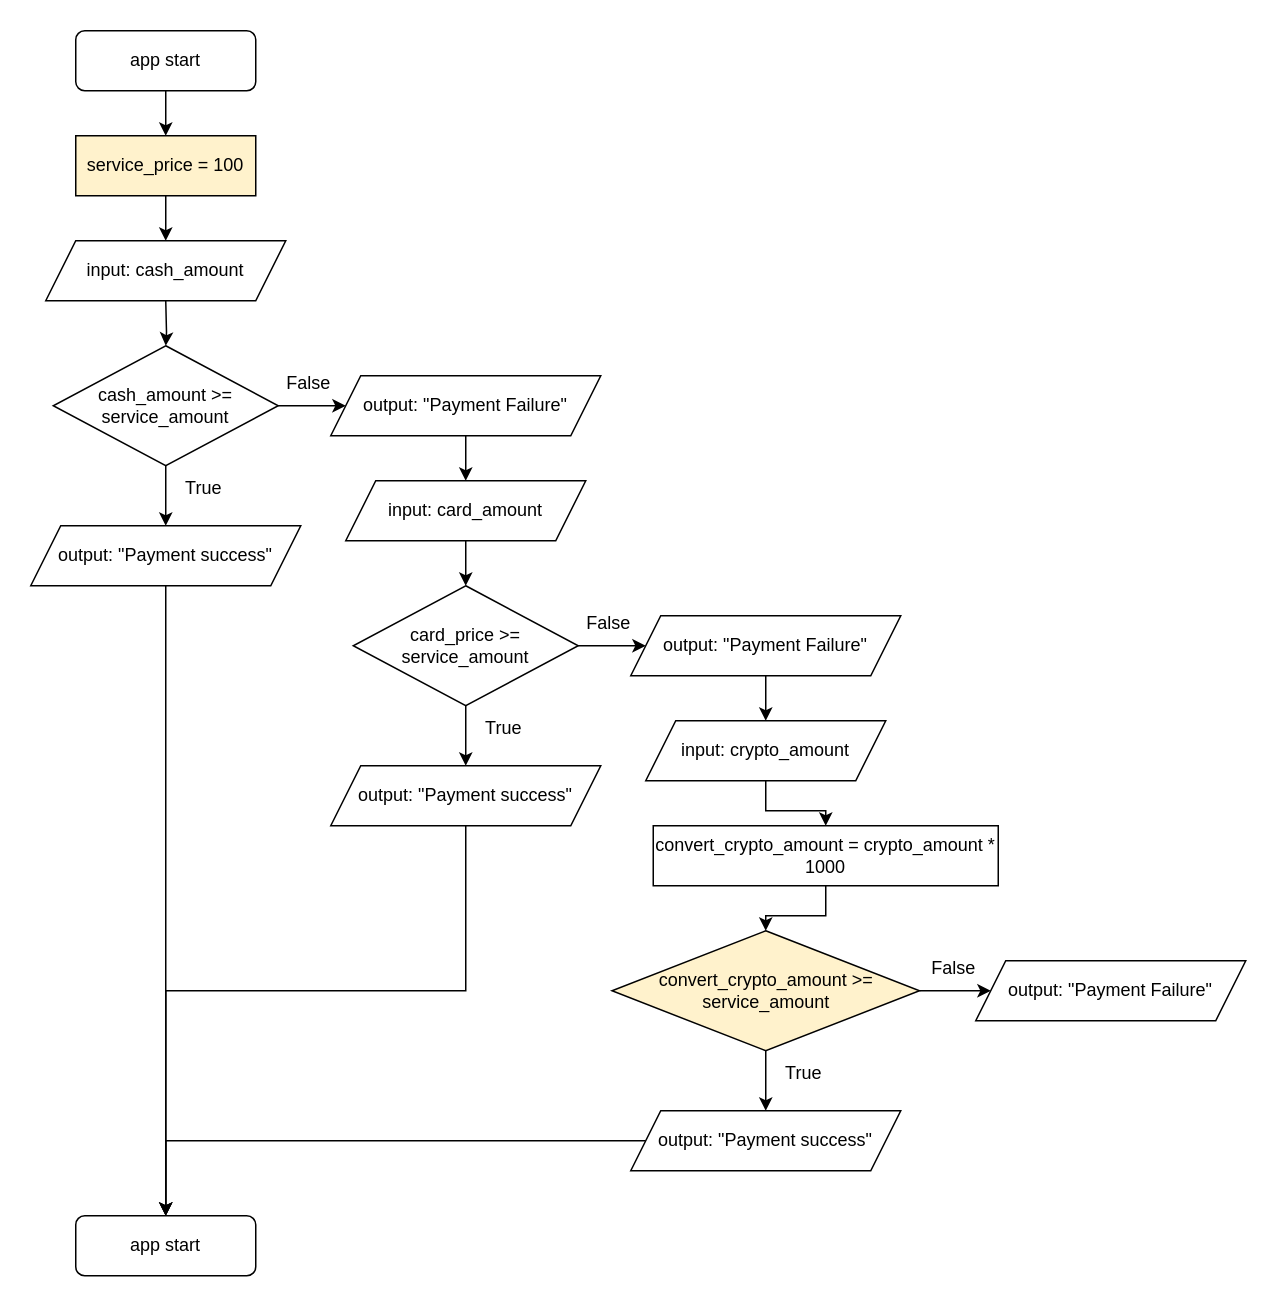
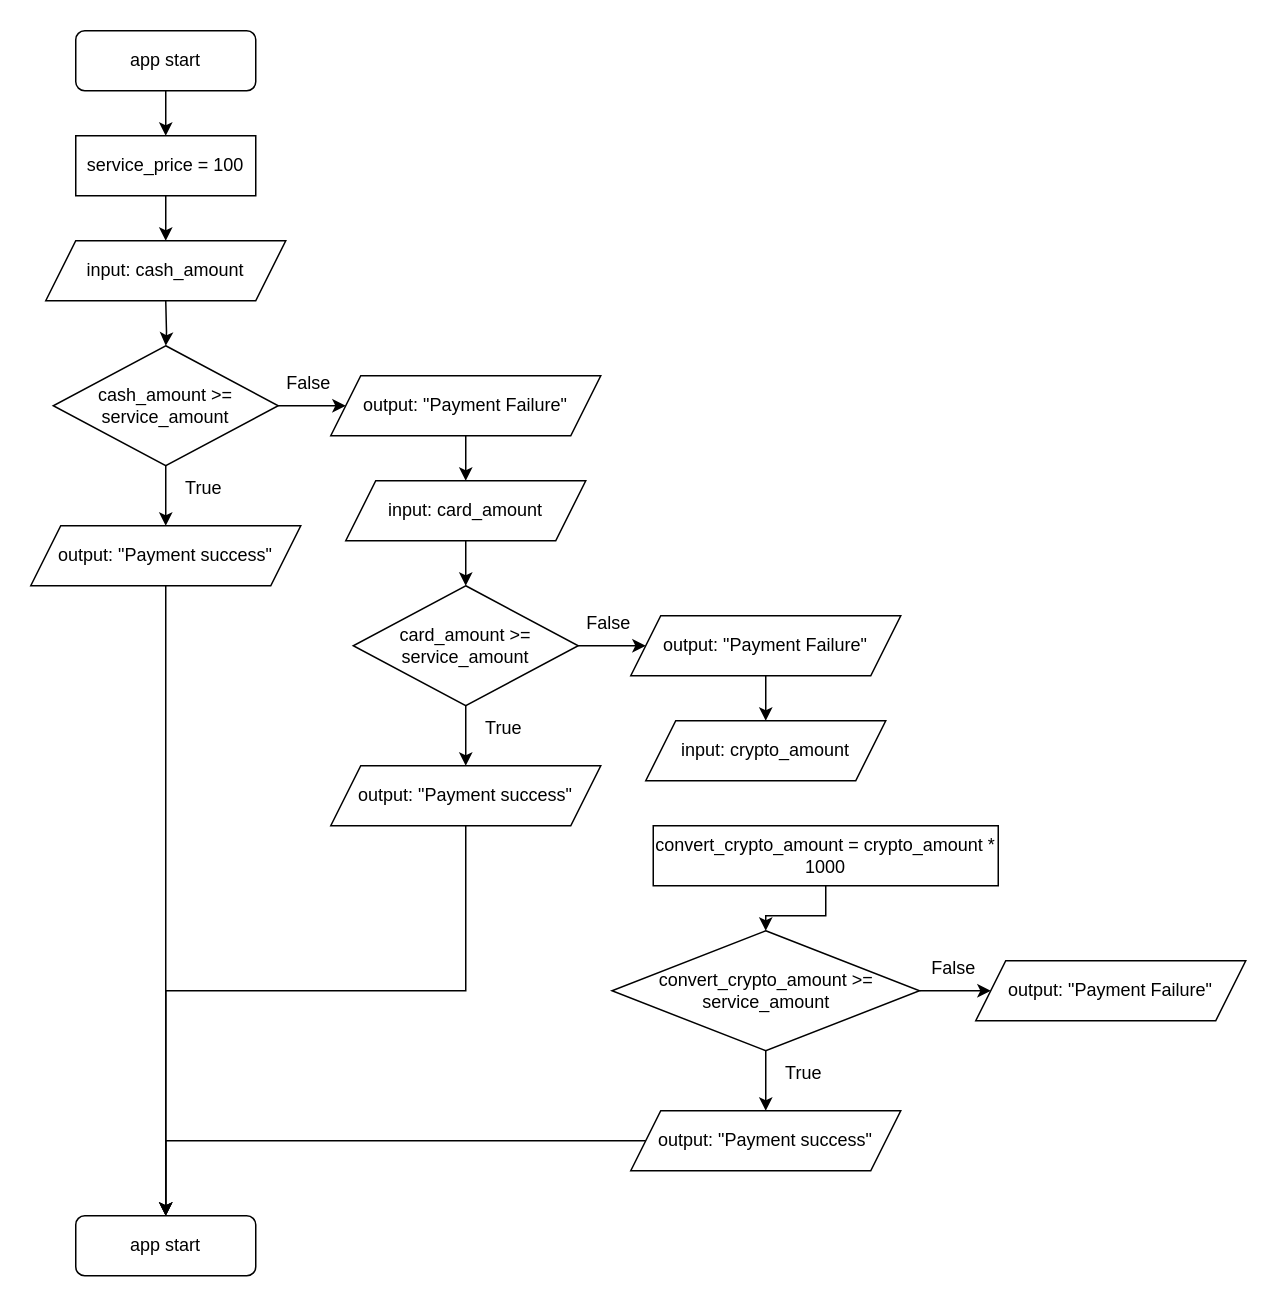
  <mxCell id="0" />
  <mxCell id="1" parent="0" />
  <mxCell id="2" value="" style="edgeStyle=orthogonalEdgeStyle;rounded=0;orthogonalLoop=1;jettySize=auto;html=1;" edge="1" parent="1" source="3" target="6"><mxGeometry relative="1" as="geometry" /></mxCell>
  <mxCell id="3" value="app start" style="rounded=1;whiteSpace=wrap;html=1;" vertex="1" parent="1"><mxGeometry x="50" y="20" width="120" height="40" as="geometry" /></mxCell>
  <mxCell id="4" value="" style="edgeStyle=orthogonalEdgeStyle;rounded=0;orthogonalLoop=1;jettySize=auto;html=1;" edge="1" parent="1" target="9"><mxGeometry relative="1" as="geometry"><mxPoint x="110" y="200" as="sourcePoint" /></mxGeometry></mxCell>
  <mxCell id="5" value="" style="edgeStyle=orthogonalEdgeStyle;rounded=0;orthogonalLoop=1;jettySize=auto;html=1;" edge="1" parent="1" source="6"><mxGeometry relative="1" as="geometry"><mxPoint x="110" y="160" as="targetPoint" /></mxGeometry></mxCell>
- <mxCell id="6" value="service_price = 100" style="rounded=0;whiteSpace=wrap;html=1;fillColor=#fff2cc;" vertex="1" parent="1"><mxGeometry x="50" y="90" width="120" height="40" as="geometry" /></mxCell>
+ <mxCell id="6" value="service_price = 100" style="rounded=0;whiteSpace=wrap;html=1;" vertex="1" parent="1"><mxGeometry x="50" y="90" width="120" height="40" as="geometry" /></mxCell>
  <mxCell id="7" value="" style="edgeStyle=orthogonalEdgeStyle;rounded=0;orthogonalLoop=1;jettySize=auto;html=1;" edge="1" parent="1" source="9" target="12"><mxGeometry relative="1" as="geometry" /></mxCell>
  <mxCell id="8" value="" style="edgeStyle=orthogonalEdgeStyle;rounded=0;orthogonalLoop=1;jettySize=auto;html=1;" edge="1" parent="1" source="9" target="15"><mxGeometry relative="1" as="geometry" /></mxCell>
  <mxCell id="9" value="cash_amount &amp;gt;= service_amount" style="rhombus;whiteSpace=wrap;html=1;" vertex="1" parent="1"><mxGeometry x="35" y="230" width="150" height="80" as="geometry" /></mxCell>
  <mxCell id="10" value="input: cash_amount" style="shape=parallelogram;perimeter=parallelogramPerimeter;whiteSpace=wrap;html=1;fixedSize=1;" vertex="1" parent="1"><mxGeometry x="30" y="160" width="160" height="40" as="geometry" /></mxCell>
  <mxCell id="11" style="edgeStyle=orthogonalEdgeStyle;rounded=0;orthogonalLoop=1;jettySize=auto;html=1;entryX=0.5;entryY=0;entryDx=0;entryDy=0;" edge="1" parent="1" source="12" target="40"><mxGeometry relative="1" as="geometry" /></mxCell>
  <mxCell id="12" value="output: &quot;Payment success&quot;" style="shape=parallelogram;perimeter=parallelogramPerimeter;whiteSpace=wrap;html=1;fixedSize=1;" vertex="1" parent="1"><mxGeometry x="20" y="350" width="180" height="40" as="geometry" /></mxCell>
  <mxCell id="13" value="True" style="text;html=1;align=center;verticalAlign=middle;resizable=0;points=[];autosize=1;strokeColor=none;fillColor=none;" vertex="1" parent="1"><mxGeometry x="110" y="310" width="50" height="30" as="geometry" /></mxCell>
  <mxCell id="14" style="edgeStyle=orthogonalEdgeStyle;rounded=0;orthogonalLoop=1;jettySize=auto;html=1;entryX=0.5;entryY=0;entryDx=0;entryDy=0;" edge="1" parent="1" source="15" target="27"><mxGeometry relative="1" as="geometry" /></mxCell>
  <mxCell id="15" value="output: &quot;Payment Failure&quot;" style="shape=parallelogram;perimeter=parallelogramPerimeter;whiteSpace=wrap;html=1;fixedSize=1;" vertex="1" parent="1"><mxGeometry x="220" y="250" width="180" height="40" as="geometry" /></mxCell>
  <mxCell id="16" value="False" style="text;html=1;align=center;verticalAlign=middle;resizable=0;points=[];autosize=1;strokeColor=none;fillColor=none;" vertex="1" parent="1"><mxGeometry x="180" y="240" width="50" height="30" as="geometry" /></mxCell>
  <mxCell id="17" value="" style="edgeStyle=orthogonalEdgeStyle;rounded=0;orthogonalLoop=1;jettySize=auto;html=1;" edge="1" parent="1" source="19" target="21"><mxGeometry relative="1" as="geometry" /></mxCell>
  <mxCell id="18" value="" style="edgeStyle=orthogonalEdgeStyle;rounded=0;orthogonalLoop=1;jettySize=auto;html=1;" edge="1" parent="1" source="19" target="24"><mxGeometry relative="1" as="geometry" /></mxCell>
- <mxCell id="19" value="card_price &amp;gt;= service_amount" style="rhombus;whiteSpace=wrap;html=1;" vertex="1" parent="1"><mxGeometry x="235" y="390" width="150" height="80" as="geometry" /></mxCell>
+ <mxCell id="19" value="card_amount &amp;gt;= service_amount" style="rhombus;whiteSpace=wrap;html=1;" vertex="1" parent="1"><mxGeometry x="235" y="390" width="150" height="80" as="geometry" /></mxCell>
  <mxCell id="20" style="edgeStyle=orthogonalEdgeStyle;rounded=0;orthogonalLoop=1;jettySize=auto;html=1;" edge="1" parent="1" source="21"><mxGeometry relative="1" as="geometry"><mxPoint x="110" y="810" as="targetPoint" /><Array as="points"><mxPoint x="310" y="660" /><mxPoint x="110" y="660" /></Array></mxGeometry></mxCell>
  <mxCell id="21" value="output: &quot;Payment success&quot;" style="shape=parallelogram;perimeter=parallelogramPerimeter;whiteSpace=wrap;html=1;fixedSize=1;" vertex="1" parent="1"><mxGeometry x="220" y="510" width="180" height="40" as="geometry" /></mxCell>
  <mxCell id="22" value="True" style="text;html=1;align=center;verticalAlign=middle;resizable=0;points=[];autosize=1;strokeColor=none;fillColor=none;" vertex="1" parent="1"><mxGeometry x="310" y="470" width="50" height="30" as="geometry" /></mxCell>
  <mxCell id="23" style="edgeStyle=orthogonalEdgeStyle;rounded=0;orthogonalLoop=1;jettySize=auto;html=1;entryX=0.5;entryY=0;entryDx=0;entryDy=0;" edge="1" parent="1" source="24" target="37"><mxGeometry relative="1" as="geometry" /></mxCell>
  <mxCell id="24" value="output: &quot;Payment Failure&quot;" style="shape=parallelogram;perimeter=parallelogramPerimeter;whiteSpace=wrap;html=1;fixedSize=1;" vertex="1" parent="1"><mxGeometry x="420" y="410" width="180" height="40" as="geometry" /></mxCell>
  <mxCell id="25" value="False" style="text;html=1;align=center;verticalAlign=middle;resizable=0;points=[];autosize=1;strokeColor=none;fillColor=none;" vertex="1" parent="1"><mxGeometry x="380" y="400" width="50" height="30" as="geometry" /></mxCell>
  <mxCell id="26" style="edgeStyle=orthogonalEdgeStyle;rounded=0;orthogonalLoop=1;jettySize=auto;html=1;entryX=0.5;entryY=0;entryDx=0;entryDy=0;" edge="1" parent="1" source="27" target="19"><mxGeometry relative="1" as="geometry" /></mxCell>
  <mxCell id="27" value="input: card_amount" style="shape=parallelogram;perimeter=parallelogramPerimeter;whiteSpace=wrap;html=1;fixedSize=1;" vertex="1" parent="1"><mxGeometry x="230" y="320" width="160" height="40" as="geometry" /></mxCell>
  <mxCell id="28" value="" style="edgeStyle=orthogonalEdgeStyle;rounded=0;orthogonalLoop=1;jettySize=auto;html=1;" edge="1" parent="1" source="30" target="32"><mxGeometry relative="1" as="geometry" /></mxCell>
  <mxCell id="29" value="" style="edgeStyle=orthogonalEdgeStyle;rounded=0;orthogonalLoop=1;jettySize=auto;html=1;" edge="1" parent="1" source="30" target="34"><mxGeometry relative="1" as="geometry" /></mxCell>
- <mxCell id="30" value="convert_crypto_amount &amp;gt;= service_amount" style="rhombus;whiteSpace=wrap;html=1;fillColor=#fff2cc;" vertex="1" parent="1"><mxGeometry x="407.5" y="620" width="205" height="80" as="geometry" /></mxCell>
+ <mxCell id="30" value="convert_crypto_amount &amp;gt;= service_amount" style="rhombus;whiteSpace=wrap;html=1;" vertex="1" parent="1"><mxGeometry x="407.5" y="620" width="205" height="80" as="geometry" /></mxCell>
  <mxCell id="31" style="edgeStyle=orthogonalEdgeStyle;rounded=0;orthogonalLoop=1;jettySize=auto;html=1;entryX=0.5;entryY=0;entryDx=0;entryDy=0;" edge="1" parent="1" source="32" target="40"><mxGeometry relative="1" as="geometry" /></mxCell>
  <mxCell id="32" value="output: &quot;Payment success&quot;" style="shape=parallelogram;perimeter=parallelogramPerimeter;whiteSpace=wrap;html=1;fixedSize=1;" vertex="1" parent="1"><mxGeometry x="420" y="740" width="180" height="40" as="geometry" /></mxCell>
  <mxCell id="33" value="True" style="text;html=1;align=center;verticalAlign=middle;resizable=0;points=[];autosize=1;strokeColor=none;fillColor=none;" vertex="1" parent="1"><mxGeometry x="510" y="700" width="50" height="30" as="geometry" /></mxCell>
  <mxCell id="34" value="output: &quot;Payment Failure&quot;" style="shape=parallelogram;perimeter=parallelogramPerimeter;whiteSpace=wrap;html=1;fixedSize=1;" vertex="1" parent="1"><mxGeometry x="650" y="640" width="180" height="40" as="geometry" /></mxCell>
  <mxCell id="35" value="False" style="text;html=1;align=center;verticalAlign=middle;resizable=0;points=[];autosize=1;strokeColor=none;fillColor=none;" vertex="1" parent="1"><mxGeometry x="610" y="630" width="50" height="30" as="geometry" /></mxCell>
- <mxCell id="36" value="" style="edgeStyle=orthogonalEdgeStyle;rounded=0;orthogonalLoop=1;jettySize=auto;html=1;" edge="1" parent="1" source="37" target="39"><mxGeometry relative="1" as="geometry" /></mxCell>
  <mxCell id="37" value="input: crypto_amount" style="shape=parallelogram;perimeter=parallelogramPerimeter;whiteSpace=wrap;html=1;fixedSize=1;" vertex="1" parent="1"><mxGeometry x="430" y="480" width="160" height="40" as="geometry" /></mxCell>
  <mxCell id="38" style="edgeStyle=orthogonalEdgeStyle;rounded=0;orthogonalLoop=1;jettySize=auto;html=1;entryX=0.5;entryY=0;entryDx=0;entryDy=0;" edge="1" parent="1" source="39" target="30"><mxGeometry relative="1" as="geometry" /></mxCell>
  <mxCell id="39" value="convert_crypto_amount = crypto_amount * 1000" style="rounded=0;whiteSpace=wrap;html=1;" vertex="1" parent="1"><mxGeometry x="435" y="550" width="230" height="40" as="geometry" /></mxCell>
  <mxCell id="40" value="app start" style="rounded=1;whiteSpace=wrap;html=1;" vertex="1" parent="1"><mxGeometry x="50" y="810" width="120" height="40" as="geometry" /></mxCell>
